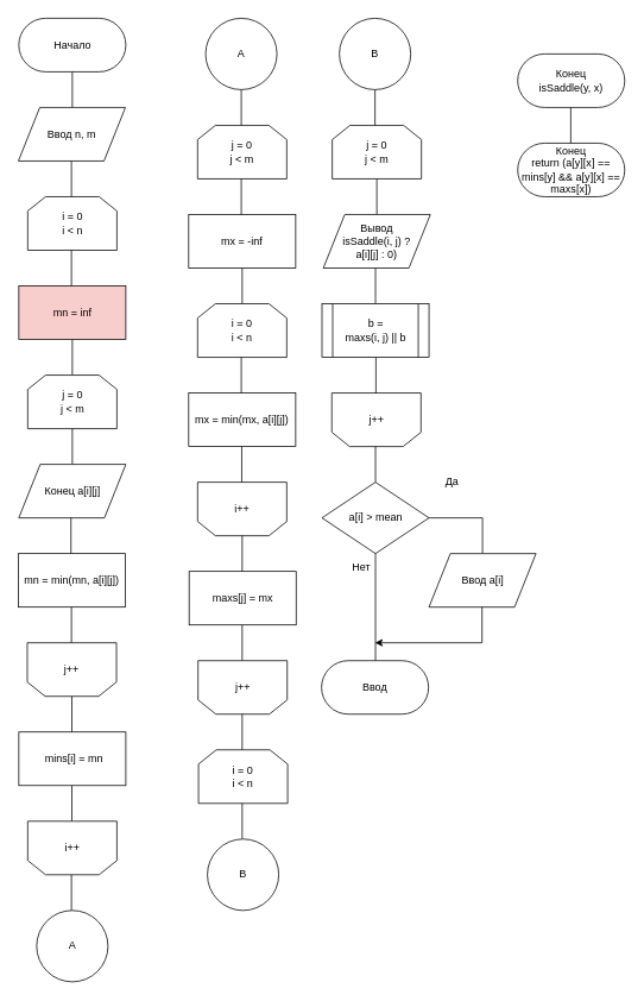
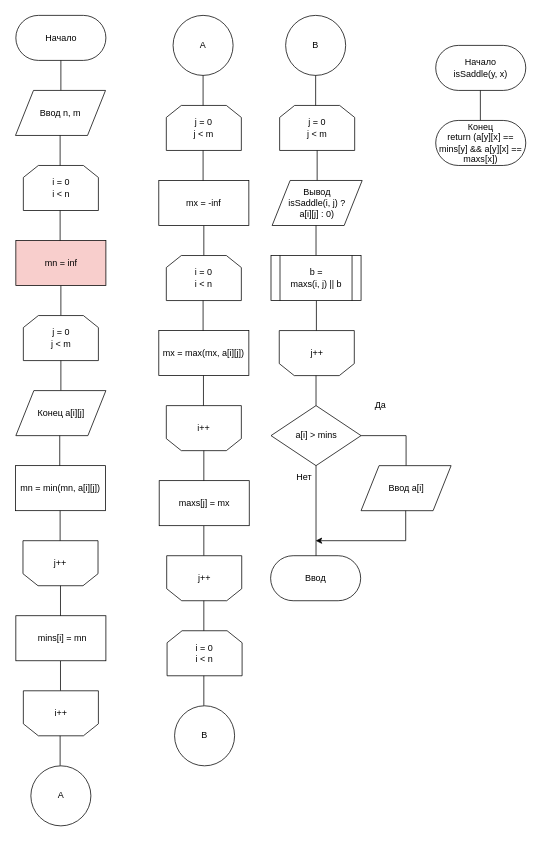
  <mxCell id="0" />
  <mxCell id="1" parent="0" />
  <mxCell id="2" value="Начало" style="rounded=1;whiteSpace=wrap;html=1;arcSize=50;" vertex="1" parent="1"><mxGeometry x="20.5" y="20" width="120" height="60" as="geometry" /></mxCell>
  <mxCell id="3" value="" style="endArrow=none;html=1;entryX=0.5;entryY=1;entryDx=0;entryDy=0;exitX=0.5;exitY=0;exitDx=0;exitDy=0;" edge="1" parent="1"><mxGeometry width="50" height="50" relative="1" as="geometry"><mxPoint x="80.5" y="120" as="sourcePoint" /><mxPoint x="80.5" y="80" as="targetPoint" /></mxGeometry></mxCell>
  <mxCell id="4" value="i = 0&lt;br&gt;i &amp;lt; n" style="shape=loopLimit;whiteSpace=wrap;html=1;" vertex="1" parent="1"><mxGeometry x="30.5" y="220" width="100" height="60" as="geometry" /></mxCell>
  <mxCell id="5" value="" style="endArrow=none;html=1;entryX=0.5;entryY=1;entryDx=0;entryDy=0;exitX=0.5;exitY=0;exitDx=0;exitDy=0;" edge="1" parent="1"><mxGeometry width="50" height="50" relative="1" as="geometry"><mxPoint x="80.5" y="420" as="sourcePoint" /><mxPoint x="80.5" y="380" as="targetPoint" /></mxGeometry></mxCell>
  <mxCell id="6" value="j++" style="shape=loopLimit;whiteSpace=wrap;html=1;rounded=0;shadow=0;comic=0;gradientColor=none;align=center;rotation=0;direction=west;" vertex="1" parent="1"><mxGeometry x="30" y="720" width="100" height="60" as="geometry" /></mxCell>
  <mxCell id="7" value="j = 0&lt;br&gt;j &amp;lt; m" style="shape=loopLimit;whiteSpace=wrap;html=1;" vertex="1" parent="1"><mxGeometry x="30.5" y="420" width="100" height="60" as="geometry" /></mxCell>
  <mxCell id="8" value="" style="endArrow=none;html=1;entryX=0.5;entryY=1;entryDx=0;entryDy=0;exitX=0.5;exitY=0;exitDx=0;exitDy=0;" edge="1" parent="1"><mxGeometry width="50" height="50" relative="1" as="geometry"><mxPoint x="80" y="920" as="sourcePoint" /><mxPoint x="80" y="880" as="targetPoint" /></mxGeometry></mxCell>
  <mxCell id="9" value="i++" style="shape=loopLimit;whiteSpace=wrap;html=1;rounded=0;shadow=0;comic=0;gradientColor=none;align=center;rotation=0;direction=west;" vertex="1" parent="1"><mxGeometry x="30.5" y="920" width="100" height="60" as="geometry" /></mxCell>
  <mxCell id="10" value="" style="endArrow=none;html=1;entryX=0.5;entryY=1;entryDx=0;entryDy=0;exitX=0.5;exitY=0;exitDx=0;exitDy=0;" edge="1" parent="1"><mxGeometry width="50" height="50" relative="1" as="geometry"><mxPoint x="80.5" y="520" as="sourcePoint" /><mxPoint x="80.5" y="480" as="targetPoint" /></mxGeometry></mxCell>
  <mxCell id="11" value="Ввод" style="rounded=1;whiteSpace=wrap;html=1;arcSize=50;" vertex="1" parent="1"><mxGeometry x="360" y="740" width="120" height="60" as="geometry" /></mxCell>
  <mxCell id="12" value="Ввод n, m" style="shape=parallelogram;perimeter=parallelogramPerimeter;whiteSpace=wrap;html=1;" vertex="1" parent="1"><mxGeometry x="20" y="120" width="120" height="60" as="geometry" /></mxCell>
  <mxCell id="13" value="" style="endArrow=none;html=1;entryX=0.5;entryY=1;entryDx=0;entryDy=0;exitX=0.5;exitY=0;exitDx=0;exitDy=0;" edge="1" parent="1"><mxGeometry width="50" height="50" relative="1" as="geometry"><mxPoint x="79.5" y="220" as="sourcePoint" /><mxPoint x="79.5" y="180" as="targetPoint" /></mxGeometry></mxCell>
  <mxCell id="14" value="mn = inf" style="rounded=0;whiteSpace=wrap;html=1;fillColor=#f8cecc;" vertex="1" parent="1"><mxGeometry x="20.5" y="320" width="120" height="60" as="geometry" /></mxCell>
  <mxCell id="15" value="" style="endArrow=none;html=1;entryX=0.5;entryY=1;entryDx=0;entryDy=0;exitX=0.5;exitY=0;exitDx=0;exitDy=0;" edge="1" parent="1"><mxGeometry width="50" height="50" relative="1" as="geometry"><mxPoint x="79.5" y="320" as="sourcePoint" /><mxPoint x="79.5" y="280" as="targetPoint" /></mxGeometry></mxCell>
  <mxCell id="16" value="Конец a[i][j]" style="shape=parallelogram;perimeter=parallelogramPerimeter;whiteSpace=wrap;html=1;" vertex="1" parent="1"><mxGeometry x="20.5" y="520" width="120" height="60" as="geometry" /></mxCell>
  <mxCell id="17" value="mn = min(mn, a[i][j])" style="rounded=0;whiteSpace=wrap;html=1;" vertex="1" parent="1"><mxGeometry x="20" y="620" width="120" height="60" as="geometry" /></mxCell>
  <mxCell id="18" value="" style="endArrow=none;html=1;entryX=0.5;entryY=1;entryDx=0;entryDy=0;exitX=0.5;exitY=0;exitDx=0;exitDy=0;" edge="1" parent="1"><mxGeometry width="50" height="50" relative="1" as="geometry"><mxPoint x="79" y="620" as="sourcePoint" /><mxPoint x="79" y="580" as="targetPoint" /></mxGeometry></mxCell>
  <mxCell id="19" value="" style="endArrow=none;html=1;entryX=0.5;entryY=1;entryDx=0;entryDy=0;exitX=0.5;exitY=0;exitDx=0;exitDy=0;" edge="1" parent="1"><mxGeometry width="50" height="50" relative="1" as="geometry"><mxPoint x="79.5" y="720" as="sourcePoint" /><mxPoint x="79.5" y="680" as="targetPoint" /></mxGeometry></mxCell>
  <mxCell id="20" value="&amp;nbsp;mins[i] = mn" style="rounded=0;whiteSpace=wrap;html=1;" vertex="1" parent="1"><mxGeometry x="20.5" y="820" width="120" height="60" as="geometry" /></mxCell>
  <mxCell id="21" value="" style="endArrow=none;html=1;entryX=0.5;entryY=1;entryDx=0;entryDy=0;exitX=0.5;exitY=0;exitDx=0;exitDy=0;" edge="1" parent="1"><mxGeometry width="50" height="50" relative="1" as="geometry"><mxPoint x="80" y="820" as="sourcePoint" /><mxPoint x="80" y="780" as="targetPoint" /></mxGeometry></mxCell>
  <mxCell id="22" value="j = 0&lt;br&gt;j &amp;lt; m" style="shape=loopLimit;whiteSpace=wrap;html=1;" vertex="1" parent="1"><mxGeometry x="221" y="140" width="100" height="60" as="geometry" /></mxCell>
  <mxCell id="23" value="" style="endArrow=none;html=1;entryX=0.5;entryY=1;entryDx=0;entryDy=0;exitX=0.5;exitY=0;exitDx=0;exitDy=0;" edge="1" parent="1"><mxGeometry width="50" height="50" relative="1" as="geometry"><mxPoint x="271" y="340" as="sourcePoint" /><mxPoint x="271" y="300" as="targetPoint" /></mxGeometry></mxCell>
  <mxCell id="24" value="i++" style="shape=loopLimit;whiteSpace=wrap;html=1;rounded=0;shadow=0;comic=0;gradientColor=none;align=center;rotation=0;direction=west;" vertex="1" parent="1"><mxGeometry x="221" y="540" width="100" height="60" as="geometry" /></mxCell>
  <mxCell id="25" value="i = 0&lt;br&gt;i &amp;lt; n" style="shape=loopLimit;whiteSpace=wrap;html=1;" vertex="1" parent="1"><mxGeometry x="221" y="340" width="100" height="60" as="geometry" /></mxCell>
  <mxCell id="26" value="" style="endArrow=none;html=1;entryX=0.5;entryY=1;entryDx=0;entryDy=0;exitX=0.5;exitY=0;exitDx=0;exitDy=0;" edge="1" parent="1"><mxGeometry width="50" height="50" relative="1" as="geometry"><mxPoint x="271" y="740" as="sourcePoint" /><mxPoint x="271" y="700" as="targetPoint" /></mxGeometry></mxCell>
  <mxCell id="27" value="j++" style="shape=loopLimit;whiteSpace=wrap;html=1;rounded=0;shadow=0;comic=0;gradientColor=none;align=center;rotation=0;direction=west;" vertex="1" parent="1"><mxGeometry x="221.5" y="740" width="100" height="60" as="geometry" /></mxCell>
  <mxCell id="28" value="" style="endArrow=none;html=1;entryX=0.5;entryY=1;entryDx=0;entryDy=0;exitX=0.5;exitY=0;exitDx=0;exitDy=0;" edge="1" parent="1"><mxGeometry width="50" height="50" relative="1" as="geometry"><mxPoint x="79.5" y="1020" as="sourcePoint" /><mxPoint x="79.5" y="980" as="targetPoint" /></mxGeometry></mxCell>
  <mxCell id="29" value="mx = -inf" style="rounded=0;whiteSpace=wrap;html=1;" vertex="1" parent="1"><mxGeometry x="211" y="240" width="120" height="60" as="geometry" /></mxCell>
  <mxCell id="30" value="" style="endArrow=none;html=1;entryX=0.5;entryY=1;entryDx=0;entryDy=0;exitX=0.5;exitY=0;exitDx=0;exitDy=0;" edge="1" parent="1"><mxGeometry width="50" height="50" relative="1" as="geometry"><mxPoint x="270" y="240" as="sourcePoint" /><mxPoint x="270" y="200" as="targetPoint" /></mxGeometry></mxCell>
- <mxCell id="31" value="mx = min(mx, a[i][j])" style="rounded=0;whiteSpace=wrap;html=1;" vertex="1" parent="1"><mxGeometry x="211" y="440" width="120" height="60" as="geometry" /></mxCell>
+ <mxCell id="31" value="mx = max(mx, a[i][j])" style="rounded=0;whiteSpace=wrap;html=1;" vertex="1" parent="1"><mxGeometry x="211" y="440" width="120" height="60" as="geometry" /></mxCell>
  <mxCell id="32" value="" style="endArrow=none;html=1;entryX=0.5;entryY=1;entryDx=0;entryDy=0;exitX=0.5;exitY=0;exitDx=0;exitDy=0;" edge="1" parent="1"><mxGeometry width="50" height="50" relative="1" as="geometry"><mxPoint x="270" y="440" as="sourcePoint" /><mxPoint x="270" y="400" as="targetPoint" /></mxGeometry></mxCell>
  <mxCell id="33" value="" style="endArrow=none;html=1;entryX=0.5;entryY=1;entryDx=0;entryDy=0;exitX=0.5;exitY=0;exitDx=0;exitDy=0;" edge="1" parent="1"><mxGeometry width="50" height="50" relative="1" as="geometry"><mxPoint x="270.5" y="540" as="sourcePoint" /><mxPoint x="270.5" y="500" as="targetPoint" /></mxGeometry></mxCell>
  <mxCell id="34" value="maxs[j] = mx" style="rounded=0;whiteSpace=wrap;html=1;" vertex="1" parent="1"><mxGeometry x="211.5" y="640" width="120" height="60" as="geometry" /></mxCell>
  <mxCell id="35" value="" style="endArrow=none;html=1;entryX=0.5;entryY=1;entryDx=0;entryDy=0;exitX=0.5;exitY=0;exitDx=0;exitDy=0;" edge="1" parent="1"><mxGeometry width="50" height="50" relative="1" as="geometry"><mxPoint x="271" y="640" as="sourcePoint" /><mxPoint x="271" y="600" as="targetPoint" /></mxGeometry></mxCell>
- <mxCell id="36" value="Конец&lt;br&gt;isSaddle(y, x)" style="rounded=1;whiteSpace=wrap;html=1;arcSize=50;" vertex="1" parent="1"><mxGeometry x="580" y="60" width="120" height="60" as="geometry" /></mxCell>
+ <mxCell id="36" value="Начало&lt;br&gt;isSaddle(y, x)" style="rounded=1;whiteSpace=wrap;html=1;arcSize=50;" vertex="1" parent="1"><mxGeometry x="580" y="60" width="120" height="60" as="geometry" /></mxCell>
  <mxCell id="37" value="" style="endArrow=none;html=1;entryX=0.5;entryY=1;entryDx=0;entryDy=0;exitX=0.5;exitY=0;exitDx=0;exitDy=0;" edge="1" parent="1"><mxGeometry width="50" height="50" relative="1" as="geometry"><mxPoint x="639.5" y="160" as="sourcePoint" /><mxPoint x="639.5" y="120" as="targetPoint" /></mxGeometry></mxCell>
  <mxCell id="38" value="Конец&lt;br&gt;return (a[y][x] == mins[y] &amp;amp;&amp;amp; a[y][x] == maxs[x])" style="rounded=1;whiteSpace=wrap;html=1;arcSize=50;" vertex="1" parent="1"><mxGeometry x="580" y="160" width="120" height="60" as="geometry" /></mxCell>
  <mxCell id="39" value="i = 0&lt;br&gt;i &amp;lt; n" style="shape=loopLimit;whiteSpace=wrap;html=1;" vertex="1" parent="1"><mxGeometry x="222" y="840" width="100" height="60" as="geometry" /></mxCell>
  <mxCell id="40" value="j++" style="shape=loopLimit;whiteSpace=wrap;html=1;rounded=0;shadow=0;comic=0;gradientColor=none;align=center;rotation=0;direction=west;" vertex="1" parent="1"><mxGeometry x="371.5" y="440" width="100" height="60" as="geometry" /></mxCell>
  <mxCell id="41" value="j = 0&lt;br&gt;j &amp;lt; m" style="shape=loopLimit;whiteSpace=wrap;html=1;" vertex="1" parent="1"><mxGeometry x="372" y="140" width="100" height="60" as="geometry" /></mxCell>
  <mxCell id="42" value="" style="endArrow=none;html=1;entryX=0.5;entryY=1;entryDx=0;entryDy=0;exitX=0.5;exitY=0;exitDx=0;exitDy=0;" edge="1" parent="1"><mxGeometry width="50" height="50" relative="1" as="geometry"><mxPoint x="422" y="240" as="sourcePoint" /><mxPoint x="422" y="200" as="targetPoint" /></mxGeometry></mxCell>
  <mxCell id="43" value="" style="endArrow=none;html=1;entryX=0.5;entryY=1;entryDx=0;entryDy=0;exitX=0.5;exitY=0;exitDx=0;exitDy=0;" edge="1" parent="1"><mxGeometry width="50" height="50" relative="1" as="geometry"><mxPoint x="271" y="840" as="sourcePoint" /><mxPoint x="271" y="800" as="targetPoint" /></mxGeometry></mxCell>
  <mxCell id="44" value="" style="endArrow=none;html=1;entryX=0.5;entryY=1;entryDx=0;entryDy=0;exitX=0.5;exitY=0;exitDx=0;exitDy=0;" edge="1" parent="1"><mxGeometry width="50" height="50" relative="1" as="geometry"><mxPoint x="271" y="940" as="sourcePoint" /><mxPoint x="271" y="900" as="targetPoint" /></mxGeometry></mxCell>
  <mxCell id="45" value="Вывод&lt;br&gt;isSaddle(i, j) ? &lt;br&gt;a[i][j] : 0)" style="shape=parallelogram;perimeter=parallelogramPerimeter;whiteSpace=wrap;html=1;" vertex="1" parent="1"><mxGeometry x="362" y="240" width="120" height="60" as="geometry" /></mxCell>
  <mxCell id="46" value="" style="endArrow=none;html=1;entryX=0.5;entryY=1;entryDx=0;entryDy=0;exitX=0.5;exitY=0;exitDx=0;exitDy=0;" edge="1" parent="1"><mxGeometry width="50" height="50" relative="1" as="geometry"><mxPoint x="420.5" y="340" as="sourcePoint" /><mxPoint x="420.5" y="300" as="targetPoint" /></mxGeometry></mxCell>
  <mxCell id="47" value="" style="endArrow=none;html=1;entryX=0.5;entryY=1;entryDx=0;entryDy=0;exitX=0.5;exitY=0;exitDx=0;exitDy=0;" edge="1" parent="1"><mxGeometry width="50" height="50" relative="1" as="geometry"><mxPoint x="421" y="440" as="sourcePoint" /><mxPoint x="421" y="400" as="targetPoint" /></mxGeometry></mxCell>
  <mxCell id="48" value="b = &lt;br&gt;maxs(i, j) || b" style="shape=process;whiteSpace=wrap;html=1;backgroundOutline=1;" vertex="1" parent="1"><mxGeometry x="360.5" y="340" width="120" height="60" as="geometry" /></mxCell>
- <mxCell id="49" value="a[i] &amp;gt; mean" style="rhombus;whiteSpace=wrap;html=1;rounded=0;shadow=0;comic=0;gradientColor=none;align=center;" vertex="1" parent="1"><mxGeometry x="360.5" y="540" width="120" height="80" as="geometry" /></mxCell>
+ <mxCell id="49" value="a[i] &amp;gt; mins" style="rhombus;whiteSpace=wrap;html=1;rounded=0;shadow=0;comic=0;gradientColor=none;align=center;" vertex="1" parent="1"><mxGeometry x="360.5" y="540" width="120" height="80" as="geometry" /></mxCell>
  <mxCell id="50" value="" style="endArrow=none;html=1;entryX=0.5;entryY=1;entryDx=0;entryDy=0;exitX=0.5;exitY=0;exitDx=0;exitDy=0;" edge="1" parent="1"><mxGeometry width="50" height="50" relative="1" as="geometry"><mxPoint x="420.5" y="540" as="sourcePoint" /><mxPoint x="420.5" y="500" as="targetPoint" /></mxGeometry></mxCell>
  <mxCell id="51" value="" style="endArrow=none;html=1;entryX=1;entryY=0.5;entryDx=0;entryDy=0;" edge="1" parent="1" target="49"><mxGeometry width="50" height="50" relative="1" as="geometry"><mxPoint x="540.5" y="580" as="sourcePoint" /><mxPoint x="410.5" y="820" as="targetPoint" /></mxGeometry></mxCell>
  <mxCell id="52" value="" style="endArrow=none;html=1;entryX=0.5;entryY=1;entryDx=0;entryDy=0;exitX=0.5;exitY=0;exitDx=0;exitDy=0;" edge="1" parent="1"><mxGeometry width="50" height="50" relative="1" as="geometry"><mxPoint x="540.5" y="620" as="sourcePoint" /><mxPoint x="540.5" y="580" as="targetPoint" /></mxGeometry></mxCell>
  <mxCell id="53" value="Ввод a[i]" style="shape=parallelogram;perimeter=parallelogramPerimeter;whiteSpace=wrap;html=1;" vertex="1" parent="1"><mxGeometry x="480.5" y="620" width="120" height="60" as="geometry" /></mxCell>
  <mxCell id="54" value="Да" style="text;html=1;resizable=0;autosize=1;align=center;verticalAlign=middle;points=[];fillColor=none;strokeColor=none;rounded=0;" vertex="1" parent="1"><mxGeometry x="490.5" y="530" width="30" height="20" as="geometry" /></mxCell>
  <mxCell id="55" value="Нет" style="text;html=1;strokeColor=none;fillColor=none;align=center;verticalAlign=middle;whiteSpace=wrap;rounded=0;" vertex="1" parent="1"><mxGeometry x="390" y="625" width="30" height="20" as="geometry" /></mxCell>
  <mxCell id="56" value="" style="endArrow=none;html=1;entryX=0.5;entryY=1;entryDx=0;entryDy=0;exitX=0.5;exitY=1;exitDx=0;exitDy=0;" edge="1" parent="1"><mxGeometry width="50" height="50" relative="1" as="geometry"><mxPoint x="420.5" y="740" as="sourcePoint" /><mxPoint x="420.5" y="620" as="targetPoint" /></mxGeometry></mxCell>
  <mxCell id="57" value="" style="endArrow=none;html=1;entryX=0.5;entryY=1;entryDx=0;entryDy=0;exitX=0.5;exitY=0;exitDx=0;exitDy=0;" edge="1" parent="1"><mxGeometry width="50" height="50" relative="1" as="geometry"><mxPoint x="540" y="720" as="sourcePoint" /><mxPoint x="540" y="680" as="targetPoint" /></mxGeometry></mxCell>
  <mxCell id="58" value="A" style="ellipse;whiteSpace=wrap;html=1;aspect=fixed;" vertex="1" parent="1"><mxGeometry x="40.5" y="1020" width="80" height="80" as="geometry" /></mxCell>
  <mxCell id="59" value="A" style="ellipse;whiteSpace=wrap;html=1;aspect=fixed;" vertex="1" parent="1"><mxGeometry x="230" y="20" width="80" height="80" as="geometry" /></mxCell>
  <mxCell id="60" value="" style="endArrow=none;html=1;entryX=0.5;entryY=1;entryDx=0;entryDy=0;exitX=0.5;exitY=0;exitDx=0;exitDy=0;" edge="1" parent="1"><mxGeometry width="50" height="50" relative="1" as="geometry"><mxPoint x="270" y="140" as="sourcePoint" /><mxPoint x="270" y="100" as="targetPoint" /></mxGeometry></mxCell>
  <mxCell id="61" value="B" style="ellipse;whiteSpace=wrap;html=1;aspect=fixed;" vertex="1" parent="1"><mxGeometry x="232" y="940" width="80" height="80" as="geometry" /></mxCell>
  <mxCell id="62" value="B" style="ellipse;whiteSpace=wrap;html=1;aspect=fixed;" vertex="1" parent="1"><mxGeometry x="380" y="20" width="80" height="80" as="geometry" /></mxCell>
  <mxCell id="63" value="" style="endArrow=none;html=1;entryX=0.5;entryY=1;entryDx=0;entryDy=0;exitX=0.5;exitY=0;exitDx=0;exitDy=0;" edge="1" parent="1"><mxGeometry width="50" height="50" relative="1" as="geometry"><mxPoint x="420" y="140" as="sourcePoint" /><mxPoint x="420" y="100" as="targetPoint" /></mxGeometry></mxCell>
  <mxCell id="64" value="" style="endArrow=classic;html=1;" edge="1" parent="1"><mxGeometry width="50" height="50" relative="1" as="geometry"><mxPoint x="540" y="720" as="sourcePoint" /><mxPoint x="420" y="720" as="targetPoint" /></mxGeometry></mxCell>
